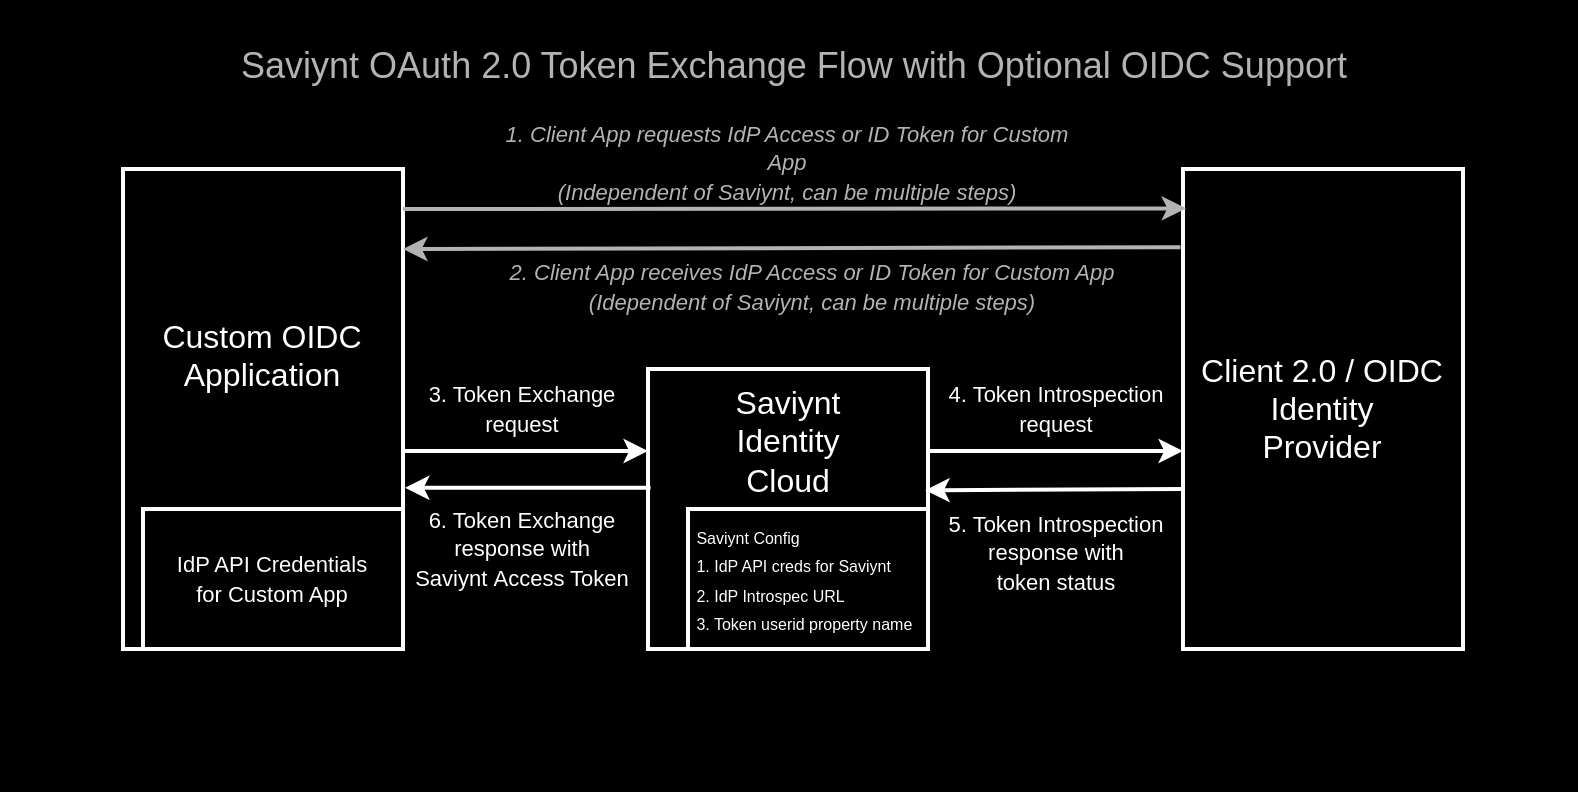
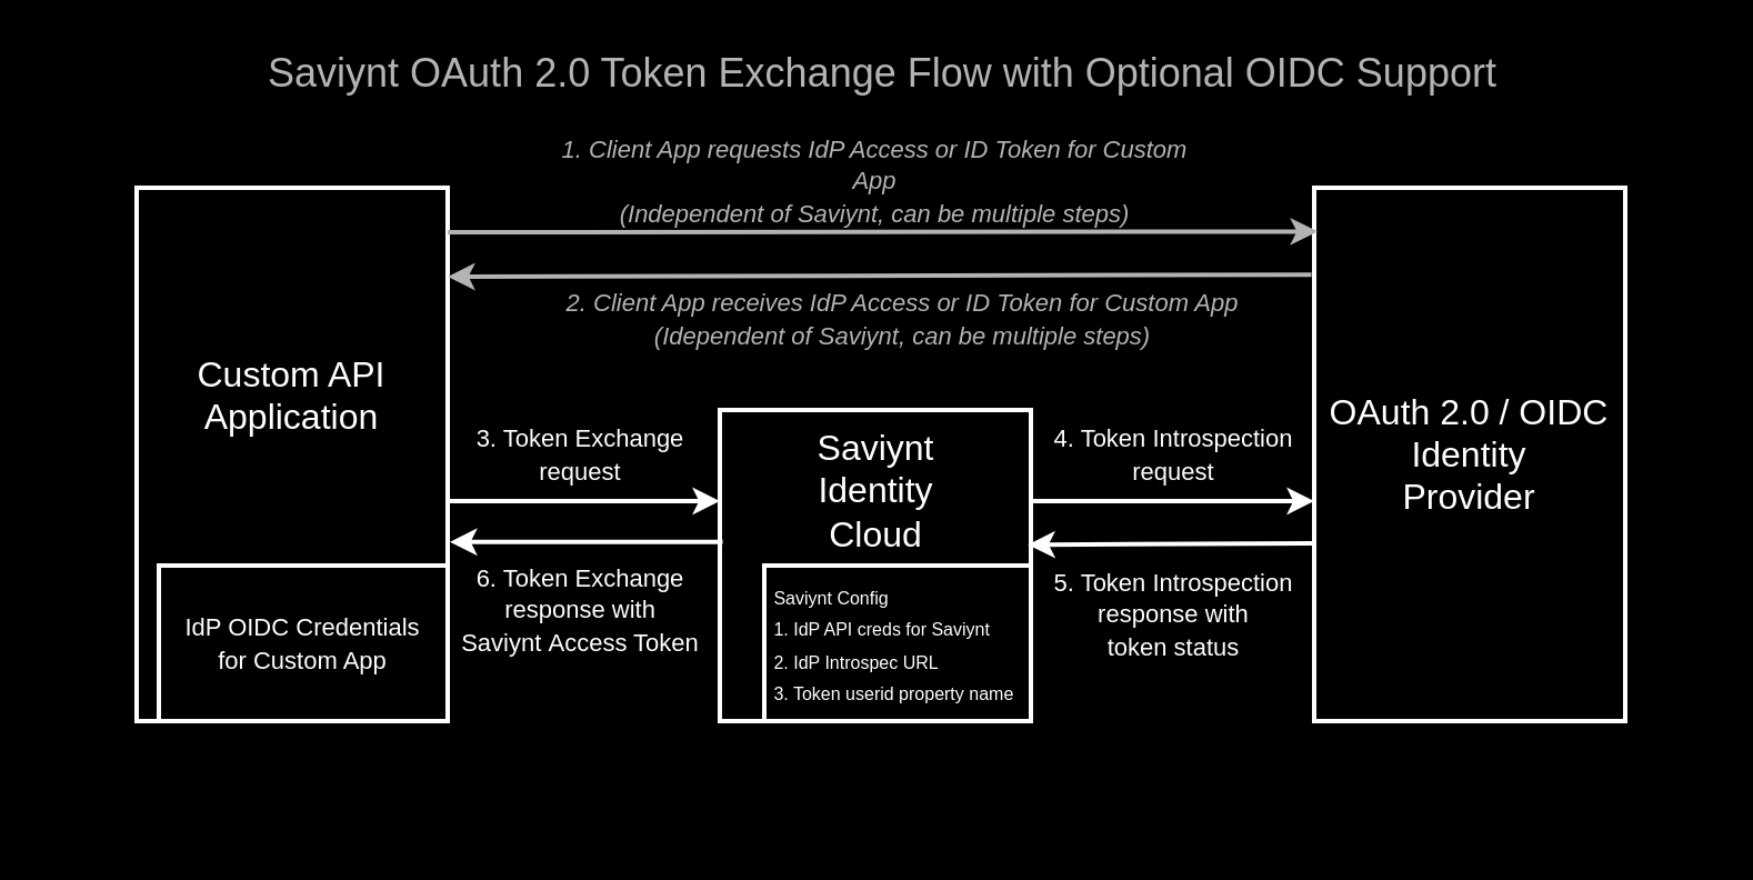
  <mxCell id="0" />
  <mxCell id="1" parent="0" />
  <mxCell id="2" value="" style="rounded=0;whiteSpace=wrap;html=1;fillColor=#000000;" vertex="1" parent="1"><mxGeometry x="20" y="42" width="747" height="332" as="geometry" /></mxCell>
  <mxCell id="3" value="&lt;font style=&quot;font-size: 16px;&quot; color=&quot;#ffffff&quot;&gt;Saviynt&lt;/font&gt;&lt;div&gt;&lt;font style=&quot;font-size: 16px;&quot; color=&quot;#ffffff&quot;&gt;Identity&lt;/font&gt;&lt;/div&gt;&lt;div&gt;&lt;font style=&quot;font-size: 16px;&quot; color=&quot;#ffffff&quot;&gt;Cloud&lt;/font&gt;&lt;/div&gt;&lt;div&gt;&lt;font style=&quot;font-size: 16px;&quot; color=&quot;#ffffff&quot;&gt;&lt;br&gt;&lt;/font&gt;&lt;/div&gt;&lt;div&gt;&lt;font style=&quot;font-size: 16px;&quot; color=&quot;#ffffff&quot;&gt;&lt;br&gt;&lt;/font&gt;&lt;/div&gt;&lt;div&gt;&lt;br&gt;&lt;/div&gt;&lt;div&gt;&lt;br&gt;&lt;/div&gt;" style="rounded=0;whiteSpace=wrap;html=1;strokeWidth=2;fillColor=#000000;strokeColor=#FFFFFF;" vertex="1" parent="1"><mxGeometry x="323.5" y="184" width="140" height="140" as="geometry" /></mxCell>
- <mxCell id="4" value="&lt;font color=&quot;#ffffff&quot;&gt;&lt;span style=&quot;font-size: 16px;&quot;&gt;Client 2.0 / OIDC&lt;/span&gt;&lt;/font&gt;&lt;div&gt;&lt;font color=&quot;#ffffff&quot;&gt;&lt;span style=&quot;font-size: 16px;&quot;&gt;Identity&lt;/span&gt;&lt;/font&gt;&lt;/div&gt;&lt;div&gt;&lt;font color=&quot;#ffffff&quot;&gt;&lt;span style=&quot;font-size: 16px;&quot;&gt;Provider&lt;/span&gt;&lt;/font&gt;&lt;/div&gt;" style="rounded=0;whiteSpace=wrap;html=1;strokeWidth=2;fillColor=#000000;strokeColor=#FFFFFF;" vertex="1" parent="1"><mxGeometry x="591" y="84" width="140" height="240" as="geometry" /></mxCell>
- <mxCell id="5" value="&lt;font color=&quot;#ffffff&quot;&gt;&lt;span style=&quot;font-size: 16px;&quot;&gt;Custom OIDC&lt;/span&gt;&lt;/font&gt;&lt;div&gt;&lt;font color=&quot;#ffffff&quot;&gt;&lt;span style=&quot;font-size: 16px;&quot;&gt;Application&lt;/span&gt;&lt;/font&gt;&lt;/div&gt;&lt;div&gt;&lt;font color=&quot;#ffffff&quot;&gt;&lt;span style=&quot;font-size: 16px;&quot;&gt;&lt;br&gt;&lt;/span&gt;&lt;/font&gt;&lt;/div&gt;&lt;div&gt;&lt;font color=&quot;#ffffff&quot;&gt;&lt;span style=&quot;font-size: 16px;&quot;&gt;&lt;br&gt;&lt;/span&gt;&lt;/font&gt;&lt;/div&gt;&lt;div&gt;&lt;br&gt;&lt;/div&gt;" style="rounded=0;whiteSpace=wrap;html=1;strokeWidth=2;fillColor=#000000;strokeColor=#FFFFFF;" vertex="1" parent="1"><mxGeometry x="61" y="84" width="140" height="240" as="geometry" /></mxCell>
- <mxCell id="6" value="&lt;div&gt;&lt;span style=&quot;color: rgb(255, 255, 255); background-color: initial;&quot;&gt;&lt;font style=&quot;font-size: 11px;&quot;&gt;IdP API Credentials&lt;/font&gt;&lt;/span&gt;&lt;/div&gt;&lt;div&gt;&lt;font style=&quot;font-size: 11px;&quot; color=&quot;#ffffff&quot;&gt;for Custom App&lt;/font&gt;&lt;/div&gt;" style="rounded=0;whiteSpace=wrap;html=1;strokeWidth=2;fillColor=#000000;strokeColor=#FFFFFF;" vertex="1" parent="1"><mxGeometry x="71" y="254" width="130" height="70" as="geometry" /></mxCell>
+ <mxCell id="4" value="&lt;font color=&quot;#ffffff&quot;&gt;&lt;span style=&quot;font-size: 16px;&quot;&gt;OAuth 2.0 / OIDC&lt;/span&gt;&lt;/font&gt;&lt;div&gt;&lt;font color=&quot;#ffffff&quot;&gt;&lt;span style=&quot;font-size: 16px;&quot;&gt;Identity&lt;/span&gt;&lt;/font&gt;&lt;/div&gt;&lt;div&gt;&lt;font color=&quot;#ffffff&quot;&gt;&lt;span style=&quot;font-size: 16px;&quot;&gt;Provider&lt;/span&gt;&lt;/font&gt;&lt;/div&gt;" style="rounded=0;whiteSpace=wrap;html=1;strokeWidth=2;fillColor=#000000;strokeColor=#FFFFFF;" vertex="1" parent="1"><mxGeometry x="591" y="84" width="140" height="240" as="geometry" /></mxCell>
+ <mxCell id="5" value="&lt;font color=&quot;#ffffff&quot;&gt;&lt;span style=&quot;font-size: 16px;&quot;&gt;Custom API&lt;/span&gt;&lt;/font&gt;&lt;div&gt;&lt;font color=&quot;#ffffff&quot;&gt;&lt;span style=&quot;font-size: 16px;&quot;&gt;Application&lt;/span&gt;&lt;/font&gt;&lt;/div&gt;&lt;div&gt;&lt;font color=&quot;#ffffff&quot;&gt;&lt;span style=&quot;font-size: 16px;&quot;&gt;&lt;br&gt;&lt;/span&gt;&lt;/font&gt;&lt;/div&gt;&lt;div&gt;&lt;font color=&quot;#ffffff&quot;&gt;&lt;span style=&quot;font-size: 16px;&quot;&gt;&lt;br&gt;&lt;/span&gt;&lt;/font&gt;&lt;/div&gt;&lt;div&gt;&lt;br&gt;&lt;/div&gt;" style="rounded=0;whiteSpace=wrap;html=1;strokeWidth=2;fillColor=#000000;strokeColor=#FFFFFF;" vertex="1" parent="1"><mxGeometry x="61" y="84" width="140" height="240" as="geometry" /></mxCell>
+ <mxCell id="6" value="&lt;div&gt;&lt;span style=&quot;color: rgb(255, 255, 255); background-color: initial;&quot;&gt;&lt;font style=&quot;font-size: 11px;&quot;&gt;IdP OIDC Credentials&lt;/font&gt;&lt;/span&gt;&lt;/div&gt;&lt;div&gt;&lt;font style=&quot;font-size: 11px;&quot; color=&quot;#ffffff&quot;&gt;for Custom App&lt;/font&gt;&lt;/div&gt;" style="rounded=0;whiteSpace=wrap;html=1;strokeWidth=2;fillColor=#000000;strokeColor=#FFFFFF;" vertex="1" parent="1"><mxGeometry x="71" y="254" width="130" height="70" as="geometry" /></mxCell>
  <mxCell id="7" value="" style="endArrow=classic;html=1;rounded=0;entryX=0.011;entryY=0.082;entryDx=0;entryDy=0;strokeColor=#B3B3B3;strokeWidth=2;entryPerimeter=0;" edge="1" parent="1" target="4"><mxGeometry width="50" height="50" relative="1" as="geometry"><mxPoint x="201" y="104" as="sourcePoint" /><mxPoint x="521" y="324" as="targetPoint" /></mxGeometry></mxCell>
  <mxCell id="8" value="" style="endArrow=classic;html=1;rounded=0;entryX=1;entryY=0.5;entryDx=0;entryDy=0;strokeColor=#B3B3B3;strokeWidth=2;exitX=-0.009;exitY=0.163;exitDx=0;exitDy=0;exitPerimeter=0;" edge="1" parent="1" source="4"><mxGeometry width="50" height="50" relative="1" as="geometry"><mxPoint x="581" y="124" as="sourcePoint" /><mxPoint x="201" y="124" as="targetPoint" /></mxGeometry></mxCell>
  <mxCell id="9" value="&lt;font color=&quot;#b3b3b3&quot; style=&quot;font-size: 11px;&quot;&gt;&lt;i style=&quot;&quot;&gt;1. Client App requests IdP Access or ID Token for Custom App&lt;/i&gt;&lt;/font&gt;&lt;div&gt;&lt;font style=&quot;&quot;&gt;&lt;font color=&quot;#b3b3b3&quot; style=&quot;font-size: 11px;&quot;&gt;&lt;i style=&quot;&quot;&gt;(Independent of Saviynt, can be multiple steps)&lt;/i&gt;&lt;/font&gt;&lt;/font&gt;&lt;/div&gt;" style="text;strokeColor=none;align=center;fillColor=none;html=1;verticalAlign=middle;whiteSpace=wrap;rounded=0;" vertex="1" parent="1"><mxGeometry x="241" y="68" width="305" height="26" as="geometry" /></mxCell>
  <mxCell id="10" value="&lt;font color=&quot;#b3b3b3&quot; style=&quot;font-size: 11px;&quot;&gt;&lt;i style=&quot;&quot;&gt;2. Client App receives IdP Access or ID Token for Custom App (Idependent of Saviynt, can be multiple steps)&lt;/i&gt;&lt;/font&gt;" style="text;strokeColor=none;align=center;fillColor=none;html=1;verticalAlign=middle;whiteSpace=wrap;rounded=0;" vertex="1" parent="1"><mxGeometry x="241" y="128" width="330" height="30" as="geometry" /></mxCell>
  <mxCell id="11" value="" style="endArrow=classic;html=1;rounded=0;entryX=0;entryY=0.25;entryDx=0;entryDy=0;strokeColor=#FFFFFF;strokeWidth=2;" edge="1" parent="1"><mxGeometry width="50" height="50" relative="1" as="geometry"><mxPoint x="201" y="225" as="sourcePoint" /><mxPoint x="323.5" y="225" as="targetPoint" /></mxGeometry></mxCell>
  <mxCell id="12" value="&lt;font style=&quot;font-size: 11px;&quot; color=&quot;#ffffff&quot;&gt;3. Token Exchange&lt;/font&gt;&lt;div&gt;&lt;span style=&quot;font-size: 11px; color: rgb(255, 255, 255); background-color: initial;&quot;&gt;request&lt;/span&gt;&lt;/div&gt;" style="text;strokeColor=none;align=center;fillColor=none;html=1;verticalAlign=middle;whiteSpace=wrap;rounded=0;rotation=0;" vertex="1" parent="1"><mxGeometry x="191" y="189" width="140" height="30" as="geometry" /></mxCell>
  <mxCell id="13" value="" style="endArrow=classic;html=1;rounded=0;strokeColor=#FFFFFF;strokeWidth=2;" edge="1" parent="1"><mxGeometry width="50" height="50" relative="1" as="geometry"><mxPoint x="464" y="225" as="sourcePoint" /><mxPoint x="591" y="225" as="targetPoint" /></mxGeometry></mxCell>
  <mxCell id="14" value="&lt;font style=&quot;font-size: 11px;&quot; color=&quot;#ffffff&quot;&gt;4. Token Introspection&lt;/font&gt;&lt;div&gt;&lt;font style=&quot;font-size: 11px;&quot; color=&quot;#ffffff&quot;&gt;request&lt;/font&gt;&lt;/div&gt;" style="text;strokeColor=none;align=center;fillColor=none;html=1;verticalAlign=middle;whiteSpace=wrap;rounded=0;rotation=0;" vertex="1" parent="1"><mxGeometry x="458" y="189" width="140" height="30" as="geometry" /></mxCell>
  <mxCell id="15" value="&lt;font style=&quot;font-size: 11px;&quot; color=&quot;#ffffff&quot;&gt;5. Token Introspection&lt;/font&gt;&lt;div&gt;&lt;font style=&quot;font-size: 11px;&quot; color=&quot;#ffffff&quot;&gt;response with&lt;/font&gt;&lt;/div&gt;&lt;div&gt;&lt;font style=&quot;font-size: 11px;&quot; color=&quot;#ffffff&quot;&gt;token status&lt;/font&gt;&lt;/div&gt;" style="text;strokeColor=none;align=center;fillColor=none;html=1;verticalAlign=middle;whiteSpace=wrap;rounded=0;rotation=0;" vertex="1" parent="1"><mxGeometry x="457.5" y="261" width="140" height="30" as="geometry" /></mxCell>
  <mxCell id="16" value="" style="endArrow=classic;html=1;rounded=0;strokeColor=#FFFFFF;strokeWidth=2;entryX=0.99;entryY=0.433;entryDx=0;entryDy=0;entryPerimeter=0;" edge="1" parent="1" target="3"><mxGeometry width="50" height="50" relative="1" as="geometry"><mxPoint x="591" y="244" as="sourcePoint" /><mxPoint x="601" y="235" as="targetPoint" /></mxGeometry></mxCell>
  <mxCell id="17" value="&lt;font style=&quot;font-size: 8px;&quot; color=&quot;#ffffff&quot;&gt;&amp;nbsp;Saviynt&amp;nbsp;&lt;font style=&quot;&quot;&gt;Config&lt;/font&gt;&lt;/font&gt;&lt;div&gt;&lt;font style=&quot;font-size: 8px;&quot; color=&quot;#ffffff&quot;&gt;&amp;nbsp;1. IdP API creds for Saviynt&amp;nbsp;&lt;/font&gt;&lt;/div&gt;&lt;div&gt;&lt;font style=&quot;font-size: 8px;&quot; color=&quot;#ffffff&quot;&gt;&amp;nbsp;2. IdP Introspec URL&lt;/font&gt;&lt;/div&gt;&lt;div&gt;&lt;font style=&quot;font-size: 8px;&quot; color=&quot;#ffffff&quot;&gt;&amp;nbsp;3. Token userid property name&lt;/font&gt;&lt;/div&gt;" style="rounded=0;whiteSpace=wrap;html=1;align=left;strokeColor=#FFFFFF;fillColor=#000000;strokeWidth=2;" vertex="1" parent="1"><mxGeometry x="343.5" y="254" width="120" height="70" as="geometry" /></mxCell>
  <mxCell id="18" value="" style="endArrow=classic;html=1;rounded=0;entryX=1.007;entryY=0.664;entryDx=0;entryDy=0;strokeColor=#FFFFFF;strokeWidth=2;entryPerimeter=0;exitX=0.009;exitY=0.424;exitDx=0;exitDy=0;exitPerimeter=0;" edge="1" parent="1" source="3" target="5"><mxGeometry width="50" height="50" relative="1" as="geometry"><mxPoint x="321" y="244" as="sourcePoint" /><mxPoint x="333.5" y="235" as="targetPoint" /></mxGeometry></mxCell>
  <mxCell id="19" value="&lt;font style=&quot;font-size: 11px;&quot; color=&quot;#ffffff&quot;&gt;6. Token Exchange&lt;/font&gt;&lt;div&gt;&lt;font style=&quot;font-size: 11px;&quot;&gt;&lt;span style=&quot;color: rgb(255, 255, 255); background-color: initial;&quot;&gt;response&amp;nbsp;&lt;/span&gt;&lt;span style=&quot;background-color: initial; color: rgb(255, 255, 255);&quot;&gt;with&lt;/span&gt;&lt;/font&gt;&lt;div&gt;&lt;div&gt;&lt;font style=&quot;font-size: 11px;&quot;&gt;&lt;font color=&quot;#ffffff&quot;&gt;Saviynt&amp;nbsp;&lt;/font&gt;&lt;span style=&quot;color: rgb(255, 255, 255); background-color: initial;&quot;&gt;Access Token&lt;/span&gt;&lt;/font&gt;&lt;/div&gt;&lt;/div&gt;&lt;/div&gt;" style="text;strokeColor=none;align=center;fillColor=none;html=1;verticalAlign=middle;whiteSpace=wrap;rounded=0;rotation=0;" vertex="1" parent="1"><mxGeometry x="176" y="259" width="170" height="30" as="geometry" /></mxCell>
  <mxCell id="20" value="&lt;font style=&quot;font-size: 18px;&quot; color=&quot;#b3b3b3&quot;&gt;Saviynt OAuth 2.0 Token Exchange Flow with Optional OIDC Support&amp;nbsp;&lt;/font&gt;" style="text;strokeColor=none;align=center;fillColor=none;html=1;verticalAlign=middle;whiteSpace=wrap;rounded=0;" vertex="1" parent="1"><mxGeometry x="115" y="20" width="569" height="26" as="geometry" /></mxCell>
